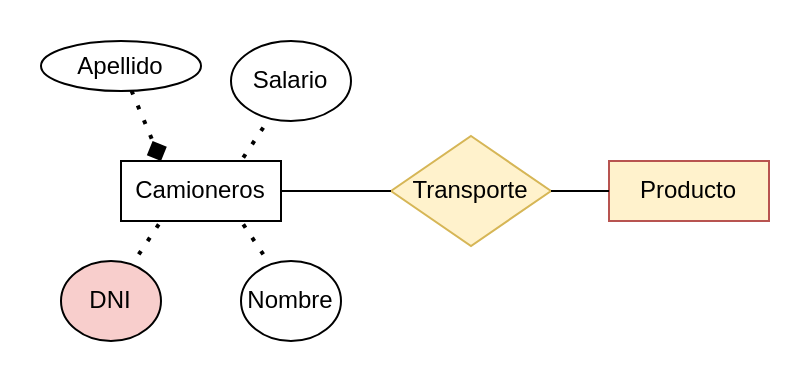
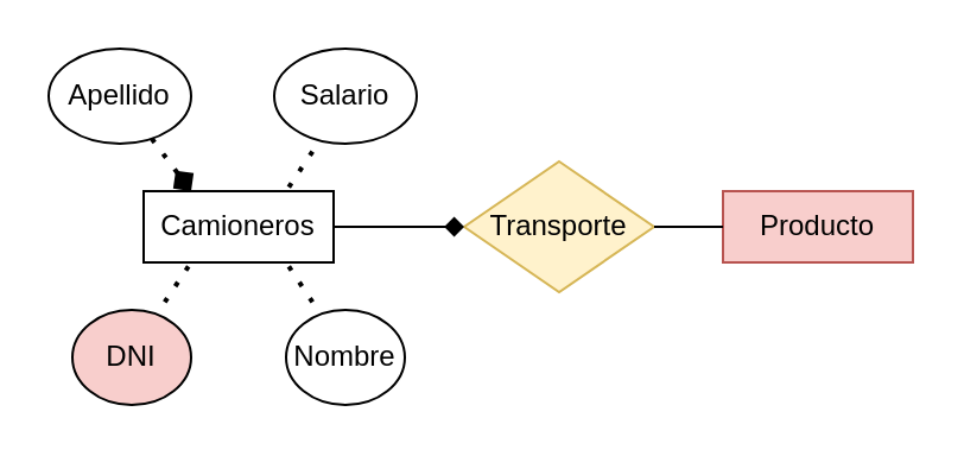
  <mxCell id="0" />
  <mxCell id="1" parent="0" />
  <mxCell id="2" value="Transporte" style="rhombus;whiteSpace=wrap;html=1;fillColor=#fff2cc;strokeColor=#d6b656;" vertex="1" parent="1"><mxGeometry x="195" y="67.5" width="80" height="55" as="geometry" /></mxCell>
- <mxCell id="3" value="Producto" style="rounded=0;whiteSpace=wrap;html=1;fillColor=#fff2cc;strokeColor=#b85450;" vertex="1" parent="1"><mxGeometry x="304" y="80" width="80" height="30" as="geometry" /></mxCell>
+ <mxCell id="3" value="Producto" style="rounded=0;whiteSpace=wrap;html=1;fillColor=#f8cecc;strokeColor=#b85450;" vertex="1" parent="1"><mxGeometry x="304" y="80" width="80" height="30" as="geometry" /></mxCell>
  <mxCell id="4" value="Camioneros" style="rounded=0;whiteSpace=wrap;html=1;" vertex="1" parent="1"><mxGeometry x="60" y="80" width="80" height="30" as="geometry" /></mxCell>
  <mxCell id="5" value="" style="endArrow=none;html=1;entryX=0;entryY=0.5;entryDx=0;entryDy=0;" edge="1" parent="1" source="2" target="3"><mxGeometry width="50" height="50" relative="1" as="geometry"><mxPoint x="110" y="170" as="sourcePoint" /><mxPoint x="160" y="120" as="targetPoint" /></mxGeometry></mxCell>
- <mxCell id="6" value="" style="endArrow=none;html=1;entryX=0;entryY=0.5;entryDx=0;entryDy=0;exitX=1;exitY=0.5;exitDx=0;exitDy=0;" edge="1" parent="1" source="4" target="2"><mxGeometry width="50" height="50" relative="1" as="geometry"><mxPoint x="110" y="170" as="sourcePoint" /><mxPoint x="160" y="120" as="targetPoint" /></mxGeometry></mxCell>
+ <mxCell id="6" value="" style="endArrow=diamond;html=1;entryX=0;entryY=0.5;entryDx=0;entryDy=0;exitX=1;exitY=0.5;exitDx=0;exitDy=0;" edge="1" parent="1" source="4" target="2"><mxGeometry width="50" height="50" relative="1" as="geometry"><mxPoint x="110" y="170" as="sourcePoint" /><mxPoint x="160" y="120" as="targetPoint" /></mxGeometry></mxCell>
  <mxCell id="7" value="" style="endArrow=none;dashed=1;html=1;dashPattern=1 3;strokeWidth=2;entryX=0.25;entryY=1;entryDx=0;entryDy=0;" edge="1" parent="1" target="4"><mxGeometry width="50" height="50" relative="1" as="geometry"><mxPoint x="60" y="140" as="sourcePoint" /><mxPoint x="160" y="120" as="targetPoint" /></mxGeometry></mxCell>
  <mxCell id="8" value="" style="endArrow=none;dashed=1;html=1;dashPattern=1 3;strokeWidth=2;" edge="1" parent="1"><mxGeometry width="50" height="50" relative="1" as="geometry"><mxPoint x="140" y="140" as="sourcePoint" /><mxPoint x="120" y="110" as="targetPoint" /></mxGeometry></mxCell>
  <mxCell id="9" value="" style="endArrow=diamond;dashed=1;html=1;dashPattern=1 3;strokeWidth=2;entryX=0.25;entryY=0;entryDx=0;entryDy=0;startArrow=none;" edge="1" parent="1" source="13" target="4"><mxGeometry width="50" height="50" relative="1" as="geometry"><mxPoint x="60" y="50" as="sourcePoint" /><mxPoint x="160" y="120" as="targetPoint" /></mxGeometry></mxCell>
  <mxCell id="10" value="" style="endArrow=none;dashed=1;html=1;dashPattern=1 3;strokeWidth=2;entryX=0.75;entryY=0;entryDx=0;entryDy=0;" edge="1" parent="1" target="4"><mxGeometry width="50" height="50" relative="1" as="geometry"><mxPoint x="140" y="50" as="sourcePoint" /><mxPoint x="160" y="120" as="targetPoint" /></mxGeometry></mxCell>
  <mxCell id="11" value="DNI" style="ellipse;whiteSpace=wrap;html=1;fillColor=#f8cecc;" vertex="1" parent="1"><mxGeometry x="30" y="130" width="50" height="40" as="geometry" /></mxCell>
  <mxCell id="12" value="Nombre" style="ellipse;whiteSpace=wrap;html=1;" vertex="1" parent="1"><mxGeometry x="120" y="130" width="50" height="40" as="geometry" /></mxCell>
- <mxCell id="13" value="Apellido" style="ellipse;whiteSpace=wrap;html=1;" vertex="1" parent="1"><mxGeometry x="20" y="20" width="80" height="25" as="geometry" /></mxCell>
+ <mxCell id="13" value="Apellido" style="ellipse;whiteSpace=wrap;html=1;" vertex="1" parent="1"><mxGeometry x="20" y="20" width="60" height="40" as="geometry" /></mxCell>
  <mxCell id="14" value="Salario" style="ellipse;whiteSpace=wrap;html=1;" vertex="1" parent="1"><mxGeometry x="115" y="20" width="60" height="40" as="geometry" /></mxCell>
